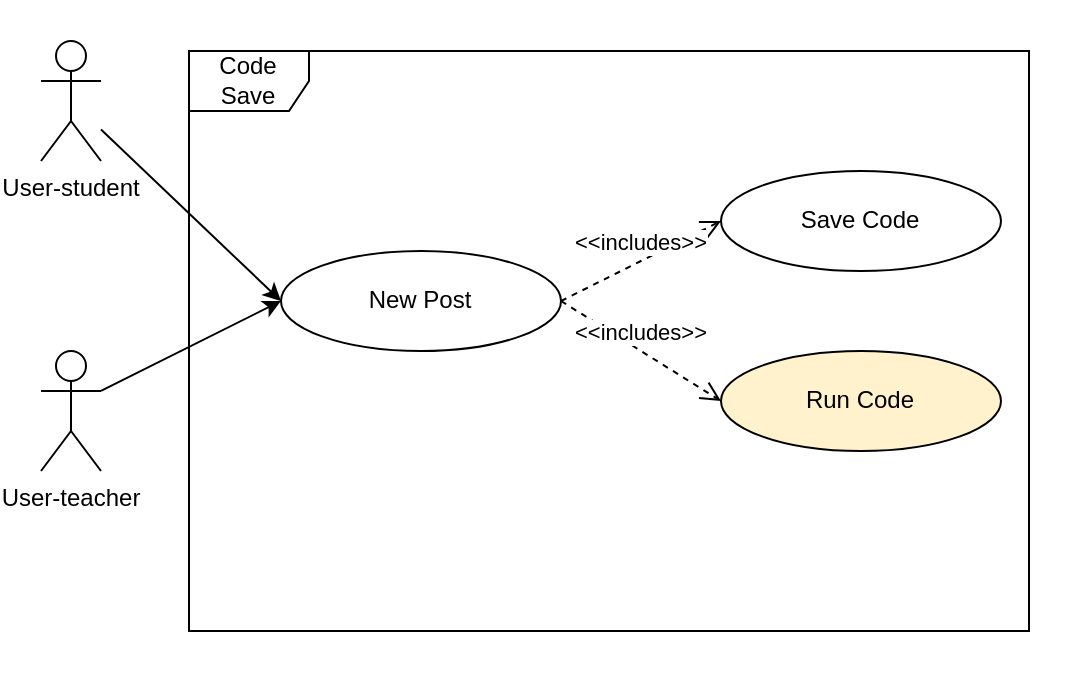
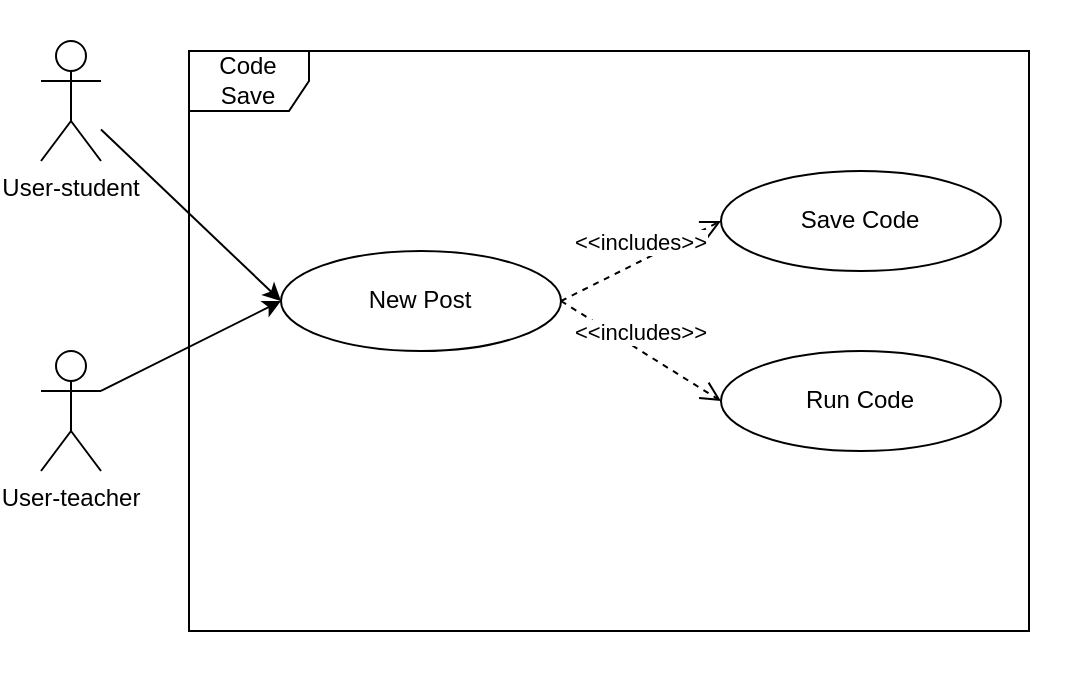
  <mxCell id="0" />
  <mxCell id="1" parent="0" />
  <mxCell id="2" value="User-student" style="shape=umlActor;verticalLabelPosition=bottom;labelBackgroundColor=#ffffff;verticalAlign=top;html=1;" parent="1" vertex="1"><mxGeometry x="20" y="20" width="30" height="60" as="geometry" /></mxCell>
  <mxCell id="3" value="New Post" style="ellipse;whiteSpace=wrap;html=1;" parent="1" vertex="1"><mxGeometry x="140" y="125" width="140" height="50" as="geometry" /></mxCell>
  <mxCell id="4" value="Save Code" style="ellipse;whiteSpace=wrap;html=1;" parent="1" vertex="1"><mxGeometry x="360" y="85" width="140" height="50" as="geometry" /></mxCell>
  <mxCell id="5" value="" style="endArrow=classic;html=1;entryX=0;entryY=0.5;entryDx=0;entryDy=0;" parent="1" source="2" target="3" edge="1"><mxGeometry width="50" height="50" relative="1" as="geometry"><mxPoint x="280" y="255" as="sourcePoint" /><mxPoint x="330" y="205" as="targetPoint" /></mxGeometry></mxCell>
  <mxCell id="6" value="Code Save" style="shape=umlFrame;whiteSpace=wrap;html=1;" parent="1" vertex="1"><mxGeometry x="94" y="25" width="420" height="290" as="geometry" /></mxCell>
  <mxCell id="7" value="User-teacher" style="shape=umlActor;verticalLabelPosition=bottom;labelBackgroundColor=#ffffff;verticalAlign=top;html=1;" vertex="1" parent="1"><mxGeometry x="20" y="175" width="30" height="60" as="geometry" /></mxCell>
  <mxCell id="8" value="" style="endArrow=classic;html=1;entryX=0;entryY=0.5;entryDx=0;entryDy=0;exitX=1;exitY=0.333;exitDx=0;exitDy=0;exitPerimeter=0;" edge="1" parent="1" source="7" target="3"><mxGeometry width="50" height="50" relative="1" as="geometry"><mxPoint x="280" y="255" as="sourcePoint" /><mxPoint x="330" y="205" as="targetPoint" /></mxGeometry></mxCell>
  <mxCell id="9" value="&amp;lt;&amp;lt;includes&amp;gt;&amp;gt;" style="html=1;verticalAlign=bottom;endArrow=open;dashed=1;endSize=8;entryX=0;entryY=0.5;entryDx=0;entryDy=0;exitX=1;exitY=0.5;exitDx=0;exitDy=0;" edge="1" parent="1" source="3" target="4"><mxGeometry relative="1" as="geometry"><mxPoint x="340" y="235" as="sourcePoint" /><mxPoint x="260" y="235" as="targetPoint" /></mxGeometry></mxCell>
- <mxCell id="10" value="Run Code" style="ellipse;whiteSpace=wrap;html=1;fillColor=#fff2cc;" vertex="1" parent="1"><mxGeometry x="360" y="175" width="140" height="50" as="geometry" /></mxCell>
+ <mxCell id="10" value="Run Code" style="ellipse;whiteSpace=wrap;html=1;" vertex="1" parent="1"><mxGeometry x="360" y="175" width="140" height="50" as="geometry" /></mxCell>
  <mxCell id="11" value="&amp;lt;&amp;lt;includes&amp;gt;&amp;gt;" style="html=1;verticalAlign=bottom;endArrow=open;dashed=1;endSize=8;entryX=0;entryY=0.5;entryDx=0;entryDy=0;exitX=1;exitY=0.5;exitDx=0;exitDy=0;" edge="1" parent="1" source="3" target="10"><mxGeometry relative="1" as="geometry"><mxPoint x="340" y="135" as="sourcePoint" /><mxPoint x="260" y="135" as="targetPoint" /></mxGeometry></mxCell>
